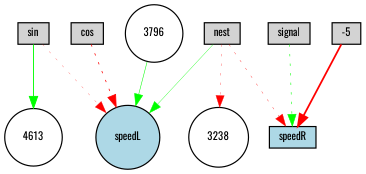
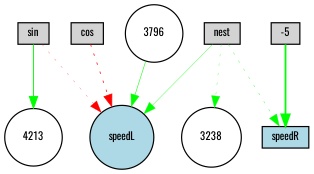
  digraph {
    fontname=Oswald
    node [fillcolor=lightgray fontname=Oswald fontsize=9 shape=box style=filled]
    edge [color=green fontname=Oswald style=dotted]
    cos [height=0.2 width=0.2]
    speedL [fillcolor=lightblue height=0.2 shape=circle width=0.2]
    sin [height=0.2 width=0.2]
-   4213 [fillcolor=white height=0.2 shape=circle width=0.2 label=4613]
+   4213 [fillcolor=white height=0.2 shape=circle width=0.2]
    nest [height=0.2 width=0.2]
    speedR [fillcolor=lightblue height=0.2 width=0.2]
    3238 [fillcolor=white height=0.2 shape=circle width=0.2]
-   signal [height=0.2 width=0.2]
    -5 [height=0.2 width=0.2]
    3796 [fillcolor=white height=0.2 shape=circle width=0.2]
    cos -> speedL [color=red penwidth=0.6153595982108088]
    sin -> speedL [color=red penwidth=0.18506116177626036]
    sin -> 4213 [penwidth=0.7654979899967724 style=solid]
    nest -> speedL [penwidth=0.27388462688748083 style=solid]
-   nest -> speedR [color=red penwidth=0.27584684040612745]
-   nest -> 3238 [color=red penwidth=0.2423422886285214]
-   signal -> speedR [penwidth=0.463289700932878]
-   -5 -> speedR [color=red penwidth=1.4757896284161562 style=solid]
+   nest -> speedR [penwidth=0.27584684040612745]
+   nest -> 3238 [penwidth=0.2423422886285214]
+   -5 -> speedR [penwidth=1.4757896284161562 style=solid]
    3796 -> speedL [penwidth=0.4415988450020627 style=solid]
  }
